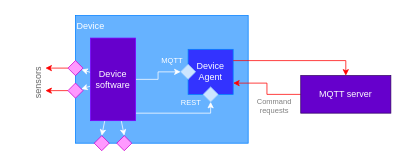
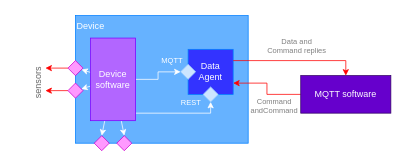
  <mxCell id="0" />
  <mxCell id="1" parent="0" />
  <mxCell id="2" value="Device" style="whiteSpace=wrap;html=1;fillColor=#66B2FF;fontColor=#FFFFFF;strokeColor=#007FFF;align=left;verticalAlign=top;" parent="1" vertex="1"><mxGeometry x="100" y="20" width="230" height="170" as="geometry" /></mxCell>
  <mxCell id="3" style="edgeStyle=orthogonalEdgeStyle;rounded=0;orthogonalLoop=1;jettySize=auto;html=1;strokeColor=#FF0000;fontColor=#666666;" parent="1" source="4" edge="1"><mxGeometry relative="1" as="geometry"><mxPoint x="60" y="90" as="targetPoint" /></mxGeometry></mxCell>
  <mxCell id="4" value="" style="rhombus;whiteSpace=wrap;html=1;align=left;fillColor=#FF99FF;strokeColor=#CC00CC;" parent="1" vertex="1"><mxGeometry x="90" y="80" width="20" height="20" as="geometry" /></mxCell>
  <mxCell id="5" style="edgeStyle=orthogonalEdgeStyle;rounded=0;orthogonalLoop=1;jettySize=auto;html=1;strokeColor=#FF0000;fontColor=#666666;" parent="1" source="6" edge="1"><mxGeometry relative="1" as="geometry"><mxPoint x="60" y="120" as="targetPoint" /></mxGeometry></mxCell>
  <mxCell id="6" value="" style="rhombus;whiteSpace=wrap;html=1;align=left;fillColor=#FF99FF;strokeColor=#CC00CC;" parent="1" vertex="1"><mxGeometry x="90" y="110" width="20" height="20" as="geometry" /></mxCell>
  <mxCell id="7" value="" style="rhombus;whiteSpace=wrap;html=1;align=left;fillColor=#FF99FF;strokeColor=#CC00CC;" parent="1" vertex="1"><mxGeometry x="125" y="180" width="20" height="20" as="geometry" /></mxCell>
  <mxCell id="8" value="" style="rhombus;whiteSpace=wrap;html=1;align=left;fillColor=#FF99FF;strokeColor=#CC00CC;" parent="1" vertex="1"><mxGeometry x="155" y="180" width="20" height="20" as="geometry" /></mxCell>
  <mxCell id="9" value="sensors" style="text;html=1;align=center;verticalAlign=middle;resizable=0;points=[];autosize=1;fontColor=#666666;rotation=-90;" parent="1" vertex="1"><mxGeometry x="20" y="100" width="60" height="20" as="geometry" /></mxCell>
  <mxCell id="10" value="" style="group;fontSize=10;" parent="1" vertex="1" connectable="0"><mxGeometry x="220" y="65" width="90" height="90" as="geometry" /></mxCell>
- <mxCell id="11" value="Device&lt;br&gt;Agent" style="whiteSpace=wrap;html=1;aspect=fixed;fontColor=#FFFFFF;strokeColor=#007FFF;align=center;verticalAlign=middle;fillColor=#3333FF;" parent="10" vertex="1"><mxGeometry x="30" width="60" height="60" as="geometry" /></mxCell>
+ <mxCell id="11" value="Data&lt;br&gt;Agent" style="whiteSpace=wrap;html=1;aspect=fixed;fontColor=#FFFFFF;strokeColor=#007FFF;align=center;verticalAlign=middle;fillColor=#3333FF;" parent="10" vertex="1"><mxGeometry x="30" width="60" height="60" as="geometry" /></mxCell>
  <mxCell id="12" value="" style="rhombus;whiteSpace=wrap;html=1;align=left;fillColor=#CCE5FF;strokeColor=#99CCFF;" parent="10" vertex="1"><mxGeometry x="20" y="20" width="20" height="20" as="geometry" /></mxCell>
  <mxCell id="13" value="" style="rhombus;whiteSpace=wrap;html=1;align=left;fillColor=#CCE5FF;strokeColor=#99CCFF;" parent="10" vertex="1"><mxGeometry x="50" y="50" width="20" height="20" as="geometry" /></mxCell>
  <mxCell id="14" value="REST" style="text;html=1;strokeColor=none;fillColor=none;align=center;verticalAlign=middle;whiteSpace=wrap;rounded=0;fontColor=#FFFFFF;rotation=0;fontSize=10;" parent="10" vertex="1"><mxGeometry x="14" y="60" width="40" height="20" as="geometry" /></mxCell>
  <mxCell id="15" style="rounded=0;orthogonalLoop=1;jettySize=auto;html=1;fontColor=#FFFFFF;strokeColor=#FFFFFF;" parent="1" source="21" edge="1"><mxGeometry relative="1" as="geometry"><mxPoint x="108" y="92" as="targetPoint" /></mxGeometry></mxCell>
  <mxCell id="16" style="edgeStyle=none;rounded=0;orthogonalLoop=1;jettySize=auto;html=1;strokeColor=#FFFFFF;fontColor=#FFFFFF;" parent="1" source="21" target="6" edge="1"><mxGeometry relative="1" as="geometry" /></mxCell>
  <mxCell id="17" style="edgeStyle=none;rounded=0;orthogonalLoop=1;jettySize=auto;html=1;entryX=0.5;entryY=0;entryDx=0;entryDy=0;strokeColor=#FFFFFF;fontColor=#FFFFFF;" parent="1" source="21" target="7" edge="1"><mxGeometry relative="1" as="geometry" /></mxCell>
  <mxCell id="18" style="edgeStyle=none;rounded=0;orthogonalLoop=1;jettySize=auto;html=1;entryX=0.5;entryY=0;entryDx=0;entryDy=0;strokeColor=#FFFFFF;fontColor=#FFFFFF;" parent="1" source="21" target="8" edge="1"><mxGeometry relative="1" as="geometry" /></mxCell>
  <mxCell id="19" style="edgeStyle=orthogonalEdgeStyle;rounded=0;orthogonalLoop=1;jettySize=auto;html=1;strokeColor=#FFFFFF;fontColor=#FFFFFF;" parent="1" source="21" target="12" edge="1"><mxGeometry relative="1" as="geometry" /></mxCell>
  <mxCell id="20" style="edgeStyle=orthogonalEdgeStyle;rounded=0;orthogonalLoop=1;jettySize=auto;html=1;strokeColor=#FFFFFF;fontColor=#FFFFFF;" parent="1" source="21" edge="1"><mxGeometry relative="1" as="geometry"><mxPoint x="280" y="135" as="targetPoint" /><Array as="points"><mxPoint x="280" y="150" /></Array></mxGeometry></mxCell>
- <mxCell id="21" value="Device software" style="rounded=0;whiteSpace=wrap;html=1;strokeColor=#7F00FF;fillColor=#6600cc;fontColor=#FFFFFF;align=center;" parent="1" vertex="1"><mxGeometry x="120" y="50" width="60" height="110" as="geometry" /></mxCell>
+ <mxCell id="21" value="Device software" style="rounded=0;whiteSpace=wrap;html=1;strokeColor=#7F00FF;fillColor=#B266FF;fontColor=#FFFFFF;align=center;" parent="1" vertex="1"><mxGeometry x="120" y="50" width="60" height="110" as="geometry" /></mxCell>
  <mxCell id="22" value="MQTT" style="text;html=1;strokeColor=none;fillColor=none;align=center;verticalAlign=middle;whiteSpace=wrap;rounded=0;fontColor=#FFFFFF;rotation=0;fontSize=10;" parent="1" vertex="1"><mxGeometry x="209" y="70" width="40" height="20" as="geometry" /></mxCell>
  <mxCell id="23" style="edgeStyle=orthogonalEdgeStyle;rounded=0;orthogonalLoop=1;jettySize=auto;html=1;entryX=1;entryY=0.75;entryDx=0;entryDy=0;strokeColor=#FF0000;fontColor=#FFFFFF;" parent="1" source="24" target="11" edge="1"><mxGeometry relative="1" as="geometry" /></mxCell>
- <mxCell id="24" value="MQTT server" style="whiteSpace=wrap;html=1;fontColor=#FFFFFF;align=center;fillColor=#6600CC;strokeColor=#330066;" parent="1" vertex="1"><mxGeometry x="400" y="100" width="120" height="50" as="geometry" /></mxCell>
+ <mxCell id="24" value="MQTT software" style="whiteSpace=wrap;html=1;fontColor=#FFFFFF;align=center;fillColor=#6600CC;strokeColor=#330066;" parent="1" vertex="1"><mxGeometry x="400" y="100" width="120" height="50" as="geometry" /></mxCell>
  <mxCell id="25" style="edgeStyle=orthogonalEdgeStyle;rounded=0;orthogonalLoop=1;jettySize=auto;html=1;fontColor=#FFFFFF;strokeColor=#FF0000;exitX=1;exitY=0.25;exitDx=0;exitDy=0;entryX=0.5;entryY=0;entryDx=0;entryDy=0;" parent="1" source="11" target="24" edge="1"><mxGeometry relative="1" as="geometry"><Array as="points"><mxPoint x="460" y="80" /></Array></mxGeometry></mxCell>
- <mxCell id="27" value="Command&lt;br style=&quot;font-size: 10px&quot;&gt;requests" style="text;html=1;strokeColor=none;fillColor=none;align=center;verticalAlign=middle;whiteSpace=wrap;rounded=0;fontColor=#808080;fontSize=10;" parent="1" vertex="1"><mxGeometry x="310" y="130" width="110" height="20" as="geometry" /></mxCell>
+ <mxCell id="26" value="Data and&lt;br style=&quot;font-size: 10px&quot;&gt;Command replies" style="text;html=1;strokeColor=none;fillColor=none;align=center;verticalAlign=middle;whiteSpace=wrap;rounded=0;fontColor=#808080;fontSize=10;" parent="1" vertex="1"><mxGeometry x="340" y="50" width="110" height="20" as="geometry" /></mxCell>
+ <mxCell id="27" value="Command&lt;br style=&quot;font-size: 10px&quot;&gt;andCommand" style="text;html=1;strokeColor=none;fillColor=none;align=center;verticalAlign=middle;whiteSpace=wrap;rounded=0;fontColor=#808080;fontSize=10;" parent="1" vertex="1"><mxGeometry x="310" y="130" width="110" height="20" as="geometry" /></mxCell>
